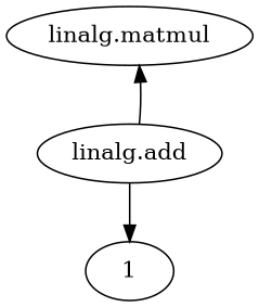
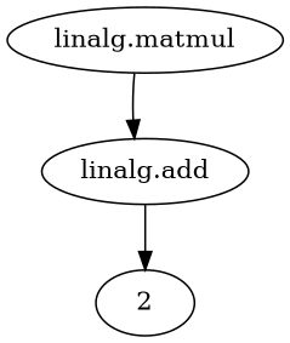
  digraph {
    node [columns=NA rows=NA]
    n1 [label="linalg.matmul" oldID=6 oldOpID=6]
    n2 [label="linalg.add" oldID=0 oldOpID=0]
-   n3 [columns=4 label=1 oldID=2 oldOpID=2 rows=2]
-   n2 -> n1
+   n3 [columns=4 label=2 oldID=2 oldOpID=2 rows=2]
+   n1 -> n2
    n2 -> n3
  }
